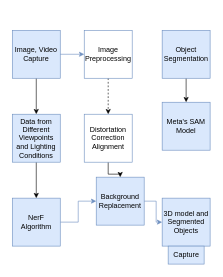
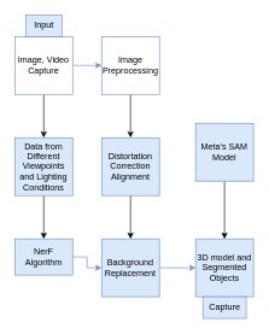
  <mxCell id="0" />
  <mxCell id="1" parent="0" />
  <mxCell id="2" value="" style="edgeStyle=orthogonalEdgeStyle;rounded=0;orthogonalLoop=1;jettySize=auto;html=1;" edge="1" parent="1" source="3" target="17"><mxGeometry relative="1" as="geometry" /></mxCell>
- <mxCell id="3" value="Image, Video Capture" style="whiteSpace=wrap;html=1;aspect=fixed;fillColor=#dae8fc;strokeColor=#6c8ebf;fontFamily=Helvetica;" vertex="1" parent="1"><mxGeometry x="20" y="50" width="80" height="80" as="geometry" /></mxCell>
- <mxCell id="4" value="" style="edgeStyle=orthogonalEdgeStyle;rounded=0;orthogonalLoop=1;jettySize=auto;html=1;dashed=1;" edge="1" parent="1" source="5" target="19"><mxGeometry relative="1" as="geometry" /></mxCell>
+ <mxCell id="3" value="Image, Video Capture" style="whiteSpace=wrap;html=1;aspect=fixed;fillColor=#ffffff;strokeColor=#6c8ebf;fontFamily=Helvetica;" vertex="1" parent="1"><mxGeometry x="20" y="50" width="80" height="80" as="geometry" /></mxCell>
+ <mxCell id="4" value="" style="edgeStyle=orthogonalEdgeStyle;rounded=0;orthogonalLoop=1;jettySize=auto;html=1;" edge="1" parent="1" source="5" target="19"><mxGeometry relative="1" as="geometry" /></mxCell>
  <mxCell id="5" value="Image Preprocessing" style="whiteSpace=wrap;html=1;aspect=fixed;fillColor=#ffffff;strokeColor=#6c8ebf;fontFamily=Helvetica;" vertex="1" parent="1"><mxGeometry x="140" y="50" width="80" height="80" as="geometry" /></mxCell>
  <mxCell id="6" value="3D model and Segmented Objects" style="whiteSpace=wrap;html=1;aspect=fixed;fillColor=#dae8fc;strokeColor=#6c8ebf;fontFamily=Helvetica;" vertex="1" parent="1"><mxGeometry x="270" y="330" width="80" height="80" as="geometry" /></mxCell>
+ <mxCell id="7" value="Input" style="text;html=1;align=center;verticalAlign=middle;resizable=0;points=[];autosize=1;strokeColor=#6c8ebf;fillColor=#dae8fc;fontFamily=Helvetica;" vertex="1" parent="1"><mxGeometry x="35" y="20" width="50" height="30" as="geometry" /></mxCell>
  <mxCell id="8" value="Capture" style="text;html=1;align=center;verticalAlign=middle;resizable=0;points=[];autosize=1;strokeColor=#6c8ebf;fillColor=#dae8fc;fontFamily=Helvetica;" vertex="1" parent="1"><mxGeometry x="280" y="410" width="60" height="30" as="geometry" /></mxCell>
  <mxCell id="9" value="" style="endArrow=classic;html=1;rounded=0;exitX=1;exitY=0.5;exitDx=0;exitDy=0;fillColor=#dae8fc;strokeColor=#6c8ebf;fontFamily=Helvetica;" edge="1" parent="1" source="3"><mxGeometry width="50" height="50" relative="1" as="geometry"><mxPoint x="130" y="115" as="sourcePoint" /><mxPoint x="140" y="90" as="targetPoint" /></mxGeometry></mxCell>
- <mxCell id="10" value="" style="edgeStyle=orthogonalEdgeStyle;rounded=0;orthogonalLoop=1;jettySize=auto;html=1;" edge="1" parent="1" source="11" target="21"><mxGeometry relative="1" as="geometry" /></mxCell>
- <mxCell id="11" value="Object Segmentation" style="whiteSpace=wrap;html=1;aspect=fixed;fillColor=#dae8fc;strokeColor=#6c8ebf;" vertex="1" parent="1"><mxGeometry x="270" y="50" width="80" height="80" as="geometry" /></mxCell>
  <mxCell id="12" value="" style="edgeStyle=orthogonalEdgeStyle;rounded=0;orthogonalLoop=1;jettySize=auto;html=1;fillColor=#dae8fc;strokeColor=#6c8ebf;" edge="1" parent="1" source="13" target="15"><mxGeometry relative="1" as="geometry" /></mxCell>
- <mxCell id="13" value="NerF Algorithm" style="whiteSpace=wrap;html=1;aspect=fixed;fillColor=#dae8fc;strokeColor=#6c8ebf;" vertex="1" parent="1"><mxGeometry x="20" y="330" width="80" height="80" as="geometry" /></mxCell>
+ <mxCell id="13" value="NerF Algorithm" style="whiteSpace=wrap;html=1;aspect=fixed;fillColor=#dae8fc;strokeColor=#6c8ebf;" vertex="1" parent="1"><mxGeometry x="20" y="330" width="80" height="50" as="geometry" /></mxCell>
  <mxCell id="14" value="" style="edgeStyle=orthogonalEdgeStyle;rounded=0;orthogonalLoop=1;jettySize=auto;html=1;fillColor=#dae8fc;strokeColor=#6c8ebf;" edge="1" parent="1" source="15" target="6"><mxGeometry relative="1" as="geometry" /></mxCell>
- <mxCell id="15" value="Background Replacement" style="whiteSpace=wrap;html=1;aspect=fixed;fillColor=#dae8fc;strokeColor=#6c8ebf;" vertex="1" parent="1"><mxGeometry x="160" y="295" width="80" height="80" as="geometry" /></mxCell>
+ <mxCell id="15" value="Background Replacement" style="whiteSpace=wrap;html=1;aspect=fixed;fillColor=#dae8fc;strokeColor=#6c8ebf;" vertex="1" parent="1"><mxGeometry x="140" y="330" width="80" height="80" as="geometry" /></mxCell>
  <mxCell id="16" value="" style="edgeStyle=orthogonalEdgeStyle;rounded=0;orthogonalLoop=1;jettySize=auto;html=1;" edge="1" parent="1" source="17" target="13"><mxGeometry relative="1" as="geometry" /></mxCell>
  <mxCell id="17" value="Data from Different Viewpoints and Lighting Conditions" style="whiteSpace=wrap;html=1;aspect=fixed;fillColor=#dae8fc;strokeColor=#6c8ebf;" vertex="1" parent="1"><mxGeometry x="20" y="190" width="80" height="80" as="geometry" /></mxCell>
  <mxCell id="18" value="" style="edgeStyle=orthogonalEdgeStyle;rounded=0;orthogonalLoop=1;jettySize=auto;html=1;" edge="1" parent="1" source="19" target="15"><mxGeometry relative="1" as="geometry" /></mxCell>
- <mxCell id="19" value="Distortation Correction Alignment" style="whiteSpace=wrap;html=1;aspect=fixed;fillColor=#ffffff;strokeColor=#6c8ebf;" vertex="1" parent="1"><mxGeometry x="140" y="190" width="80" height="80" as="geometry" /></mxCell>
+ <mxCell id="19" value="Distortation Correction Alignment" style="whiteSpace=wrap;html=1;aspect=fixed;fillColor=#dae8fc;strokeColor=#6c8ebf;" vertex="1" parent="1"><mxGeometry x="140" y="190" width="80" height="80" as="geometry" /></mxCell>
+ <mxCell id="20" value="" style="edgeStyle=orthogonalEdgeStyle;rounded=0;orthogonalLoop=1;jettySize=auto;html=1;" edge="1" parent="1" source="21" target="6"><mxGeometry relative="1" as="geometry" /></mxCell>
  <mxCell id="21" value="Meta's SAM Model" style="whiteSpace=wrap;html=1;aspect=fixed;fillColor=#dae8fc;strokeColor=#6c8ebf;" vertex="1" parent="1"><mxGeometry x="270" y="170" width="80" height="80" as="geometry" /></mxCell>
